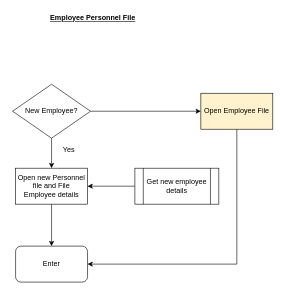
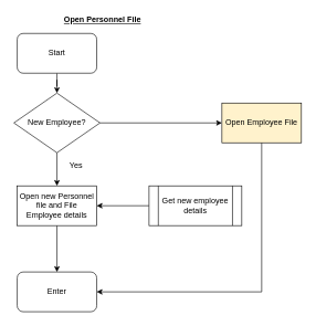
  <mxCell id="0" />
  <mxCell id="1" parent="0" />
+ <mxCell id="2" value="" style="edgeStyle=orthogonalEdgeStyle;rounded=0;orthogonalLoop=1;jettySize=auto;html=1;" edge="1" parent="1" source="3" target="12"><mxGeometry relative="1" as="geometry" /></mxCell>
+ <mxCell id="3" value="Start" style="rounded=1;whiteSpace=wrap;html=1;" vertex="1" parent="1"><mxGeometry x="25" y="50" width="120" height="60" as="geometry" /></mxCell>
  <mxCell id="4" value="" style="edgeStyle=orthogonalEdgeStyle;rounded=0;orthogonalLoop=1;jettySize=auto;html=1;" edge="1" parent="1" source="5" target="6"><mxGeometry relative="1" as="geometry" /></mxCell>
  <mxCell id="5" value="Open new Personnel file and File Employee details" style="whiteSpace=wrap;html=1;rounded=0;" vertex="1" parent="1"><mxGeometry x="25" y="280" width="120" height="60" as="geometry" /></mxCell>
  <mxCell id="6" value="Enter" style="rounded=1;whiteSpace=wrap;html=1;" vertex="1" parent="1"><mxGeometry x="25" y="410" width="120" height="60" as="geometry" /></mxCell>
  <mxCell id="7" value="" style="edgeStyle=orthogonalEdgeStyle;rounded=0;orthogonalLoop=1;jettySize=auto;html=1;" edge="1" parent="1" source="8" target="5"><mxGeometry relative="1" as="geometry" /></mxCell>
  <mxCell id="8" value="Get new employee details" style="shape=process;whiteSpace=wrap;html=1;backgroundOutline=1;" vertex="1" parent="1"><mxGeometry x="224" y="280" width="140" height="60" as="geometry" /></mxCell>
- <mxCell id="9" value="Employee Personnel File" style="text;html=1;strokeColor=none;fillColor=none;align=center;verticalAlign=middle;whiteSpace=wrap;rounded=0;fontStyle=5" vertex="1" parent="1"><mxGeometry x="74" y="20" width="160" height="20" as="geometry" /></mxCell>
+ <mxCell id="9" value="Open Personnel File" style="text;html=1;strokeColor=none;fillColor=none;align=center;verticalAlign=middle;whiteSpace=wrap;rounded=0;fontStyle=5" vertex="1" parent="1"><mxGeometry x="74" y="20" width="160" height="20" as="geometry" /></mxCell>
  <mxCell id="10" value="" style="edgeStyle=orthogonalEdgeStyle;rounded=0;orthogonalLoop=1;jettySize=auto;html=1;" edge="1" parent="1" source="12" target="5"><mxGeometry relative="1" as="geometry" /></mxCell>
  <mxCell id="11" value="" style="edgeStyle=orthogonalEdgeStyle;rounded=0;orthogonalLoop=1;jettySize=auto;html=1;" edge="1" parent="1" source="12" target="15"><mxGeometry relative="1" as="geometry" /></mxCell>
  <mxCell id="12" value="New Employee?" style="rhombus;whiteSpace=wrap;html=1;" vertex="1" parent="1"><mxGeometry x="20" y="140" width="130" height="90" as="geometry" /></mxCell>
  <mxCell id="13" value="Yes" style="text;html=1;strokeColor=none;fillColor=none;align=center;verticalAlign=middle;whiteSpace=wrap;rounded=0;" vertex="1" parent="1"><mxGeometry x="94" y="240" width="40" height="20" as="geometry" /></mxCell>
  <mxCell id="14" style="edgeStyle=orthogonalEdgeStyle;rounded=0;orthogonalLoop=1;jettySize=auto;html=1;exitX=0.5;exitY=1;exitDx=0;exitDy=0;entryX=1;entryY=0.5;entryDx=0;entryDy=0;" edge="1" parent="1" source="15" target="6"><mxGeometry relative="1" as="geometry" /></mxCell>
  <mxCell id="15" value="Open Employee File" style="whiteSpace=wrap;html=1;fillColor=#fff2cc;" vertex="1" parent="1"><mxGeometry x="334" y="155" width="120" height="60" as="geometry" /></mxCell>
